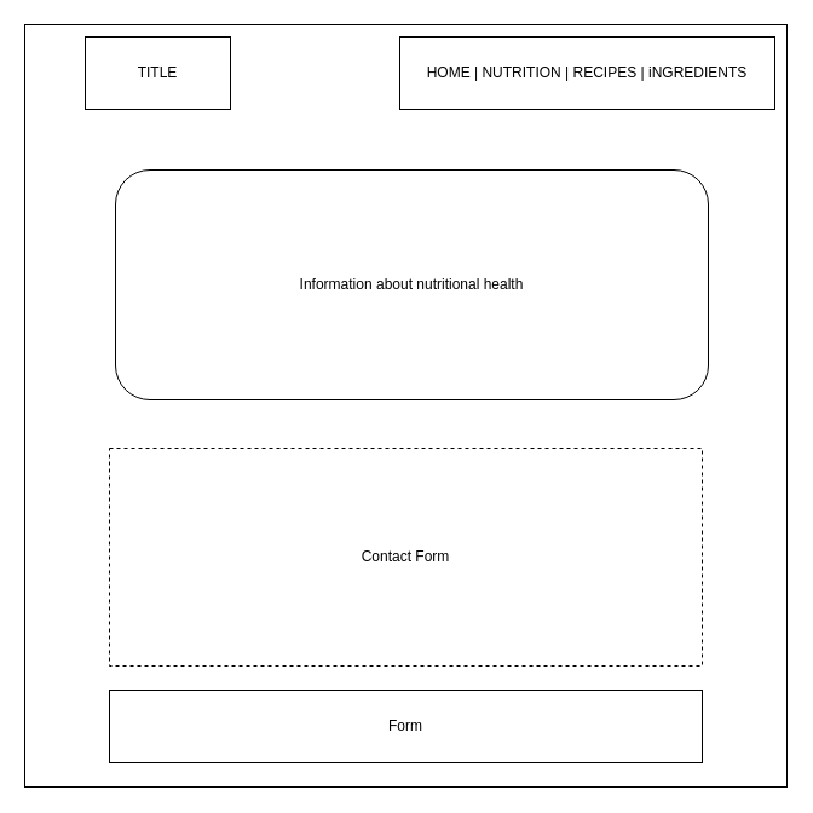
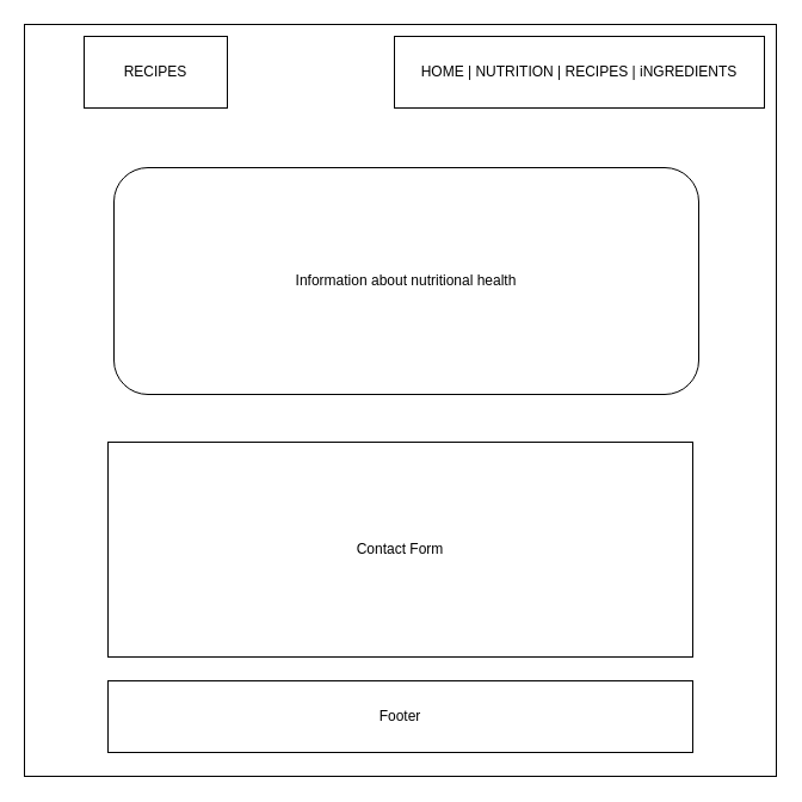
  <mxCell id="0" />
  <mxCell id="1" parent="0" />
  <mxCell id="2" value="" style="whiteSpace=wrap;html=1;aspect=fixed;" vertex="1" parent="1"><mxGeometry x="20" y="20" width="630" height="630" as="geometry" /></mxCell>
  <mxCell id="3" value="HOME | NUTRITION | RECIPES | iNGREDIENTS" style="rounded=0;whiteSpace=wrap;html=1;" vertex="1" parent="1"><mxGeometry x="330" y="30" width="310" height="60" as="geometry" /></mxCell>
- <mxCell id="4" value="TITLE" style="rounded=0;whiteSpace=wrap;html=1;" vertex="1" parent="1"><mxGeometry x="70" y="30" width="120" height="60" as="geometry" /></mxCell>
+ <mxCell id="4" value="RECIPES" style="rounded=0;whiteSpace=wrap;html=1;" vertex="1" parent="1"><mxGeometry x="70" y="30" width="120" height="60" as="geometry" /></mxCell>
  <mxCell id="5" value="Information about nutritional health" style="rounded=1;whiteSpace=wrap;html=1;" vertex="1" parent="1"><mxGeometry x="95" y="140" width="490" height="190" as="geometry" /></mxCell>
- <mxCell id="6" value="Contact Form" style="rounded=0;whiteSpace=wrap;html=1;dashed=1;" vertex="1" parent="1"><mxGeometry x="90" y="370" width="490" height="180" as="geometry" /></mxCell>
- <mxCell id="7" value="Form" style="rounded=0;whiteSpace=wrap;html=1;" vertex="1" parent="1"><mxGeometry x="90" y="570" width="490" height="60" as="geometry" /></mxCell>
+ <mxCell id="6" value="Contact Form" style="rounded=0;whiteSpace=wrap;html=1;" vertex="1" parent="1"><mxGeometry x="90" y="370" width="490" height="180" as="geometry" /></mxCell>
+ <mxCell id="7" value="Footer" style="rounded=0;whiteSpace=wrap;html=1;" vertex="1" parent="1"><mxGeometry x="90" y="570" width="490" height="60" as="geometry" /></mxCell>
